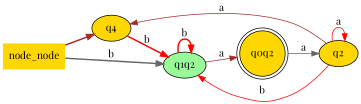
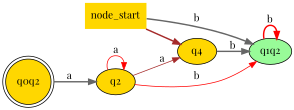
  digraph {
    fontname="Playfair Display"
    rankdir=LR
    node [fillcolor=gold fontname="Playfair Display" style=filled]
    edge [color=brown fontname="Playfair Display" style=bold]
-   node_start [shape=none label=node_node]
+   node_start [shape=none]
    q4
    q1q2 [fillcolor=palegreen]
    q2
    n5 [label=q0q2 shape=doublecircle]
    node_start -> q4
    node_start -> q1q2 [color=gray40 label=b]
-   q4 -> q1q2 [color=red label=b]
+   q4 -> q1q2 [color=gray40 label=b]
    q1q2 -> q1q2 [color=red label=b]
-   q1q2 -> n5 [label=a style=solid]
    q2 -> q4 [label=a style=solid]
    q2 -> q1q2 [color=red label=b style=solid]
    q2 -> q2 [color=red label=a style=solid]
-   n5 -> q2 [color=gray40 label=a style=solid]
+   n5 -> q2 [color=gray40 label=a]
  }
